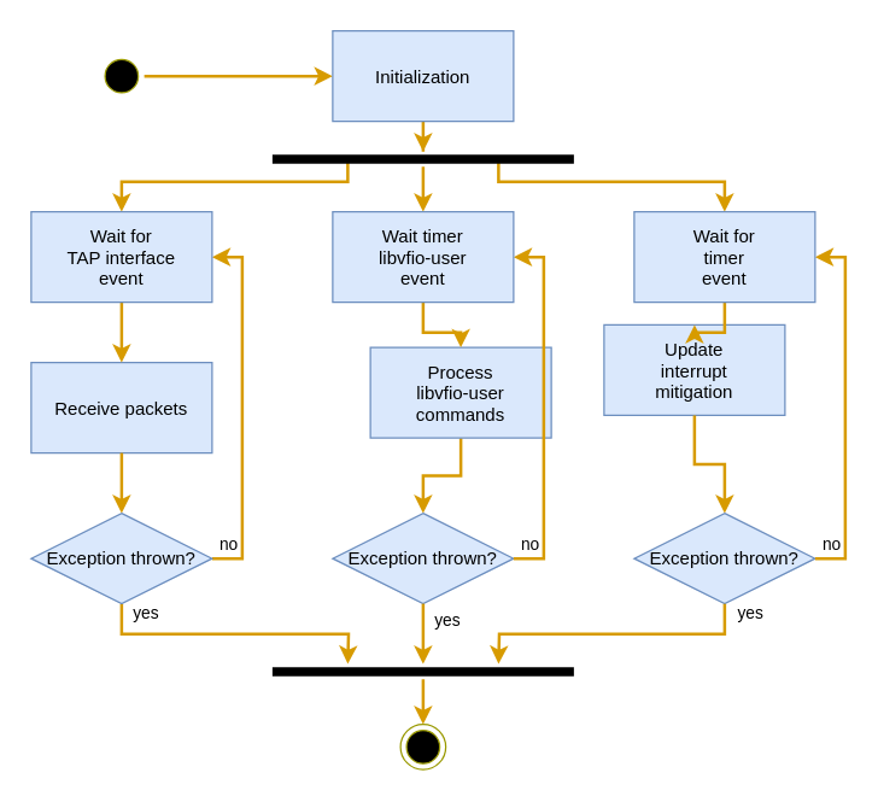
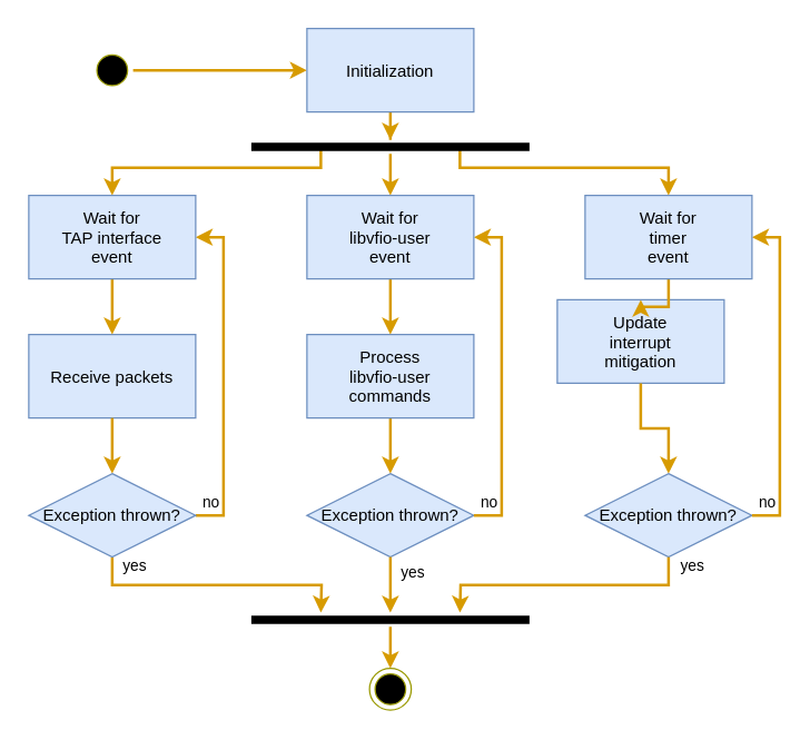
  <mxCell id="0" />
  <mxCell id="1" parent="0" />
  <mxCell id="2" style="edgeStyle=orthogonalEdgeStyle;rounded=0;orthogonalLoop=1;jettySize=auto;html=1;strokeWidth=2;fillColor=#ffe6cc;strokeColor=#d79b00;" edge="1" parent="1" source="3" target="5"><mxGeometry relative="1" as="geometry" /></mxCell>
  <mxCell id="3" value="" style="ellipse;html=1;shape=startState;fillColor=#000000;strokeColor=#999900;" vertex="1" parent="1"><mxGeometry x="65" y="35" width="30" height="30" as="geometry" /></mxCell>
  <mxCell id="4" style="edgeStyle=orthogonalEdgeStyle;shape=connector;rounded=0;orthogonalLoop=1;jettySize=auto;html=1;labelBackgroundColor=default;strokeColor=#d79b00;strokeWidth=2;align=center;verticalAlign=middle;fontFamily=Helvetica;fontSize=11;fontColor=default;endArrow=classic;fillColor=#ffe6cc;" edge="1" parent="1" source="5" target="33"><mxGeometry relative="1" as="geometry" /></mxCell>
  <mxCell id="5" value="Initialization" style="fillColor=#dae8fc;strokeColor=#6c8ebf;" vertex="1" parent="1"><mxGeometry x="220" y="20" width="120" height="60" as="geometry" /></mxCell>
  <mxCell id="6" style="edgeStyle=orthogonalEdgeStyle;rounded=0;orthogonalLoop=1;jettySize=auto;html=1;strokeWidth=2;fillColor=#ffe6cc;strokeColor=#d79b00;entryX=0.5;entryY=0;entryDx=0;entryDy=0;" edge="1" parent="1" source="33" target="37"><mxGeometry relative="1" as="geometry"><mxPoint x="240" y="100" as="sourcePoint" /></mxGeometry></mxCell>
  <mxCell id="7" style="edgeStyle=orthogonalEdgeStyle;rounded=0;orthogonalLoop=1;jettySize=auto;html=1;exitX=0.25;exitY=0.5;exitDx=0;exitDy=0;strokeWidth=2;fillColor=#ffe6cc;strokeColor=#d79b00;exitPerimeter=0;entryX=0.5;entryY=0;entryDx=0;entryDy=0;" edge="1" parent="1" source="33" target="35"><mxGeometry relative="1" as="geometry"><Array as="points"><mxPoint x="230" y="120" /><mxPoint x="80" y="120" /></Array><mxPoint x="180" y="70" as="sourcePoint" /></mxGeometry></mxCell>
  <mxCell id="8" style="edgeStyle=orthogonalEdgeStyle;rounded=0;orthogonalLoop=1;jettySize=auto;html=1;strokeWidth=2;fillColor=#ffe6cc;strokeColor=#d79b00;exitX=0.75;exitY=0.5;exitDx=0;exitDy=0;exitPerimeter=0;entryX=0.5;entryY=0;entryDx=0;entryDy=0;" edge="1" parent="1" source="33" target="39"><mxGeometry relative="1" as="geometry"><mxPoint x="300" y="70" as="sourcePoint" /><Array as="points"><mxPoint x="330" y="120" /><mxPoint x="480" y="120" /><mxPoint x="480" y="140" /></Array></mxGeometry></mxCell>
  <mxCell id="9" value="" style="ellipse;shape=endState;fillColor=#000000;strokeColor=#999900;" vertex="1" parent="1"><mxGeometry x="265" y="480" width="30" height="30" as="geometry" /></mxCell>
  <mxCell id="10" style="edgeStyle=orthogonalEdgeStyle;rounded=0;orthogonalLoop=1;jettySize=auto;html=1;strokeWidth=2;fillColor=#ffe6cc;strokeColor=#d79b00;entryX=0.5;entryY=0;entryDx=0;entryDy=0;" edge="1" parent="1" source="11" target="21"><mxGeometry relative="1" as="geometry" /></mxCell>
- <mxCell id="11" value="Process&#10;libvfio-user&#10;commands" style="fillColor=#dae8fc;strokeColor=#6c8ebf;" vertex="1" parent="1"><mxGeometry x="245" y="230" width="120" height="60" as="geometry" /></mxCell>
+ <mxCell id="11" value="Process&#10;libvfio-user&#10;commands" style="fillColor=#dae8fc;strokeColor=#6c8ebf;" vertex="1" parent="1"><mxGeometry x="220" y="240" width="120" height="60" as="geometry" /></mxCell>
  <mxCell id="12" value="Receive packets" style="fillColor=#dae8fc;strokeColor=#6c8ebf;" vertex="1" parent="1"><mxGeometry x="20" y="240" width="120" height="60" as="geometry" /></mxCell>
  <mxCell id="13" style="edgeStyle=orthogonalEdgeStyle;rounded=0;orthogonalLoop=1;jettySize=auto;html=1;fillColor=#ffe6cc;strokeColor=#d79b00;strokeWidth=2;exitX=0.5;exitY=1;exitDx=0;exitDy=0;" edge="1" parent="1" source="20"><mxGeometry relative="1" as="geometry"><mxPoint x="230" y="440" as="targetPoint" /></mxGeometry></mxCell>
  <mxCell id="14" value="yes" style="edgeLabel;html=1;align=center;verticalAlign=middle;resizable=0;points=[];" vertex="1" connectable="0" parent="13"><mxGeometry x="-0.397" relative="1" as="geometry"><mxPoint x="-22" y="-15" as="offset" /></mxGeometry></mxCell>
  <mxCell id="15" value="Update&#10;interrupt&#10;mitigation" style="fillColor=#dae8fc;strokeColor=#6c8ebf;" vertex="1" parent="1"><mxGeometry x="400" y="215" width="120" height="60" as="geometry" /></mxCell>
  <mxCell id="16" style="edgeStyle=orthogonalEdgeStyle;rounded=0;orthogonalLoop=1;jettySize=auto;html=1;strokeWidth=2;fillColor=#ffe6cc;strokeColor=#d79b00;entryX=0.5;entryY=0;entryDx=0;entryDy=0;" edge="1" parent="1" source="12" target="20"><mxGeometry relative="1" as="geometry"><mxPoint x="190" y="400" as="targetPoint" /></mxGeometry></mxCell>
  <mxCell id="17" style="edgeStyle=orthogonalEdgeStyle;rounded=0;orthogonalLoop=1;jettySize=auto;html=1;entryX=0.5;entryY=0;entryDx=0;entryDy=0;strokeWidth=2;fillColor=#ffe6cc;strokeColor=#d79b00;" edge="1" parent="1" source="15" target="22"><mxGeometry relative="1" as="geometry" /></mxCell>
  <mxCell id="18" style="edgeStyle=orthogonalEdgeStyle;shape=connector;rounded=0;orthogonalLoop=1;jettySize=auto;html=1;entryX=1;entryY=0.5;entryDx=0;entryDy=0;labelBackgroundColor=default;strokeColor=#d79b00;strokeWidth=2;align=center;verticalAlign=middle;fontFamily=Helvetica;fontSize=11;fontColor=default;endArrow=classic;fillColor=#ffe6cc;" edge="1" parent="1" source="20" target="35"><mxGeometry relative="1" as="geometry"><Array as="points"><mxPoint x="160" y="370" /><mxPoint x="160" y="170" /></Array></mxGeometry></mxCell>
  <mxCell id="19" value="no" style="edgeLabel;html=1;align=center;verticalAlign=middle;resizable=0;points=[];fontSize=11;fontFamily=Helvetica;fontColor=default;" vertex="1" connectable="0" parent="18"><mxGeometry x="-0.871" y="-2" relative="1" as="geometry"><mxPoint x="-5" y="-12" as="offset" /></mxGeometry></mxCell>
  <mxCell id="20" value="Exception thrown?" style="rhombus;whiteSpace=wrap;html=1;fillColor=#dae8fc;strokeColor=#6c8ebf;" vertex="1" parent="1"><mxGeometry x="20" y="340" width="120" height="60" as="geometry" /></mxCell>
  <mxCell id="21" value="Exception thrown?" style="rhombus;whiteSpace=wrap;html=1;fillColor=#dae8fc;strokeColor=#6c8ebf;" vertex="1" parent="1"><mxGeometry x="220" y="340" width="120" height="60" as="geometry" /></mxCell>
  <mxCell id="22" value="Exception thrown?" style="rhombus;whiteSpace=wrap;html=1;fillColor=#dae8fc;strokeColor=#6c8ebf;" vertex="1" parent="1"><mxGeometry x="420" y="340" width="120" height="60" as="geometry" /></mxCell>
  <mxCell id="23" style="edgeStyle=orthogonalEdgeStyle;shape=connector;rounded=0;orthogonalLoop=1;jettySize=auto;html=1;entryX=1;entryY=0.5;entryDx=0;entryDy=0;labelBackgroundColor=default;strokeColor=#d79b00;strokeWidth=2;align=center;verticalAlign=middle;fontFamily=Helvetica;fontSize=11;fontColor=default;endArrow=classic;fillColor=#ffe6cc;" edge="1" parent="1" target="37"><mxGeometry relative="1" as="geometry"><mxPoint x="340" y="370" as="sourcePoint" /><mxPoint x="340" y="270" as="targetPoint" /><Array as="points"><mxPoint x="360" y="370" /><mxPoint x="360" y="170" /></Array></mxGeometry></mxCell>
  <mxCell id="24" value="no" style="edgeLabel;html=1;align=center;verticalAlign=middle;resizable=0;points=[];fontSize=11;fontFamily=Helvetica;fontColor=default;" vertex="1" connectable="0" parent="23"><mxGeometry x="-0.871" y="-2" relative="1" as="geometry"><mxPoint x="-5" y="-12" as="offset" /></mxGeometry></mxCell>
  <mxCell id="25" style="edgeStyle=orthogonalEdgeStyle;shape=connector;rounded=0;orthogonalLoop=1;jettySize=auto;html=1;entryX=1;entryY=0.5;entryDx=0;entryDy=0;labelBackgroundColor=default;strokeColor=#d79b00;strokeWidth=2;align=center;verticalAlign=middle;fontFamily=Helvetica;fontSize=11;fontColor=default;endArrow=classic;fillColor=#ffe6cc;" edge="1" parent="1" target="39"><mxGeometry relative="1" as="geometry"><mxPoint x="540" y="370" as="sourcePoint" /><mxPoint x="540" y="270" as="targetPoint" /><Array as="points"><mxPoint x="560" y="370" /><mxPoint x="560" y="170" /></Array></mxGeometry></mxCell>
  <mxCell id="26" value="no" style="edgeLabel;html=1;align=center;verticalAlign=middle;resizable=0;points=[];fontSize=11;fontFamily=Helvetica;fontColor=default;" vertex="1" connectable="0" parent="25"><mxGeometry x="-0.871" y="-2" relative="1" as="geometry"><mxPoint x="-5" y="-12" as="offset" /></mxGeometry></mxCell>
  <mxCell id="27" style="edgeStyle=orthogonalEdgeStyle;shape=connector;rounded=0;orthogonalLoop=1;jettySize=auto;html=1;entryX=0.5;entryY=0;entryDx=0;entryDy=0;labelBackgroundColor=default;strokeColor=#d79b00;strokeWidth=2;align=center;verticalAlign=middle;fontFamily=Helvetica;fontSize=11;fontColor=default;endArrow=classic;fillColor=#ffe6cc;" edge="1" parent="1" source="28" target="9"><mxGeometry relative="1" as="geometry" /></mxCell>
  <mxCell id="28" value="" style="shape=line;html=1;strokeWidth=6;strokeColor=#000000;" vertex="1" parent="1"><mxGeometry x="180" y="440" width="200" height="10" as="geometry" /></mxCell>
  <mxCell id="29" style="edgeStyle=orthogonalEdgeStyle;rounded=0;orthogonalLoop=1;jettySize=auto;html=1;fillColor=#ffe6cc;strokeColor=#d79b00;strokeWidth=2;exitX=0.5;exitY=1;exitDx=0;exitDy=0;" edge="1" parent="1" source="21" target="28"><mxGeometry relative="1" as="geometry"><mxPoint x="90" y="410" as="sourcePoint" /><mxPoint x="238" y="455" as="targetPoint" /></mxGeometry></mxCell>
  <mxCell id="30" value="yes" style="edgeLabel;html=1;align=center;verticalAlign=middle;resizable=0;points=[];" vertex="1" connectable="0" parent="29"><mxGeometry x="-0.397" relative="1" as="geometry"><mxPoint x="15" y="-2" as="offset" /></mxGeometry></mxCell>
  <mxCell id="31" style="edgeStyle=orthogonalEdgeStyle;rounded=0;orthogonalLoop=1;jettySize=auto;html=1;fillColor=#ffe6cc;strokeColor=#d79b00;strokeWidth=2;exitX=0.5;exitY=1;exitDx=0;exitDy=0;" edge="1" parent="1" source="22"><mxGeometry relative="1" as="geometry"><mxPoint x="100" y="420" as="sourcePoint" /><mxPoint x="330" y="440" as="targetPoint" /></mxGeometry></mxCell>
  <mxCell id="32" value="yes" style="edgeLabel;html=1;align=center;verticalAlign=middle;resizable=0;points=[];" vertex="1" connectable="0" parent="31"><mxGeometry x="-0.397" relative="1" as="geometry"><mxPoint x="53" y="-15" as="offset" /></mxGeometry></mxCell>
  <mxCell id="33" value="" style="shape=line;html=1;strokeWidth=6;strokeColor=#000000;" vertex="1" parent="1"><mxGeometry x="180" y="100" width="200" height="10" as="geometry" /></mxCell>
  <mxCell id="34" style="edgeStyle=orthogonalEdgeStyle;shape=connector;rounded=0;orthogonalLoop=1;jettySize=auto;html=1;entryX=0.5;entryY=0;entryDx=0;entryDy=0;labelBackgroundColor=default;strokeColor=#d79b00;strokeWidth=2;align=center;verticalAlign=middle;fontFamily=Helvetica;fontSize=11;fontColor=default;endArrow=classic;fillColor=#ffe6cc;" edge="1" parent="1" source="35" target="12"><mxGeometry relative="1" as="geometry" /></mxCell>
  <mxCell id="35" value="Wait for&#10;TAP interface&#10;event" style="fillColor=#dae8fc;strokeColor=#6c8ebf;" vertex="1" parent="1"><mxGeometry x="20" y="140" width="120" height="60" as="geometry" /></mxCell>
  <mxCell id="36" style="edgeStyle=orthogonalEdgeStyle;shape=connector;rounded=0;orthogonalLoop=1;jettySize=auto;html=1;entryX=0.5;entryY=0;entryDx=0;entryDy=0;labelBackgroundColor=default;strokeColor=#d79b00;strokeWidth=2;align=center;verticalAlign=middle;fontFamily=Helvetica;fontSize=11;fontColor=default;endArrow=classic;fillColor=#ffe6cc;" edge="1" parent="1" source="37" target="11"><mxGeometry relative="1" as="geometry" /></mxCell>
- <mxCell id="37" value="Wait timer&#10;libvfio-user&#10;event" style="fillColor=#dae8fc;strokeColor=#6c8ebf;" vertex="1" parent="1"><mxGeometry x="220" y="140" width="120" height="60" as="geometry" /></mxCell>
+ <mxCell id="37" value="Wait for&#10;libvfio-user&#10;event" style="fillColor=#dae8fc;strokeColor=#6c8ebf;" vertex="1" parent="1"><mxGeometry x="220" y="140" width="120" height="60" as="geometry" /></mxCell>
  <mxCell id="38" style="edgeStyle=orthogonalEdgeStyle;shape=connector;rounded=0;orthogonalLoop=1;jettySize=auto;html=1;entryX=0.5;entryY=0;entryDx=0;entryDy=0;labelBackgroundColor=default;strokeColor=#d79b00;strokeWidth=2;align=center;verticalAlign=middle;fontFamily=Helvetica;fontSize=11;fontColor=default;endArrow=classic;fillColor=#ffe6cc;" edge="1" parent="1" source="39" target="15"><mxGeometry relative="1" as="geometry" /></mxCell>
  <mxCell id="39" value="Wait for&#10;timer &#10;event" style="fillColor=#dae8fc;strokeColor=#6c8ebf;" vertex="1" parent="1"><mxGeometry x="420" y="140" width="120" height="60" as="geometry" /></mxCell>
